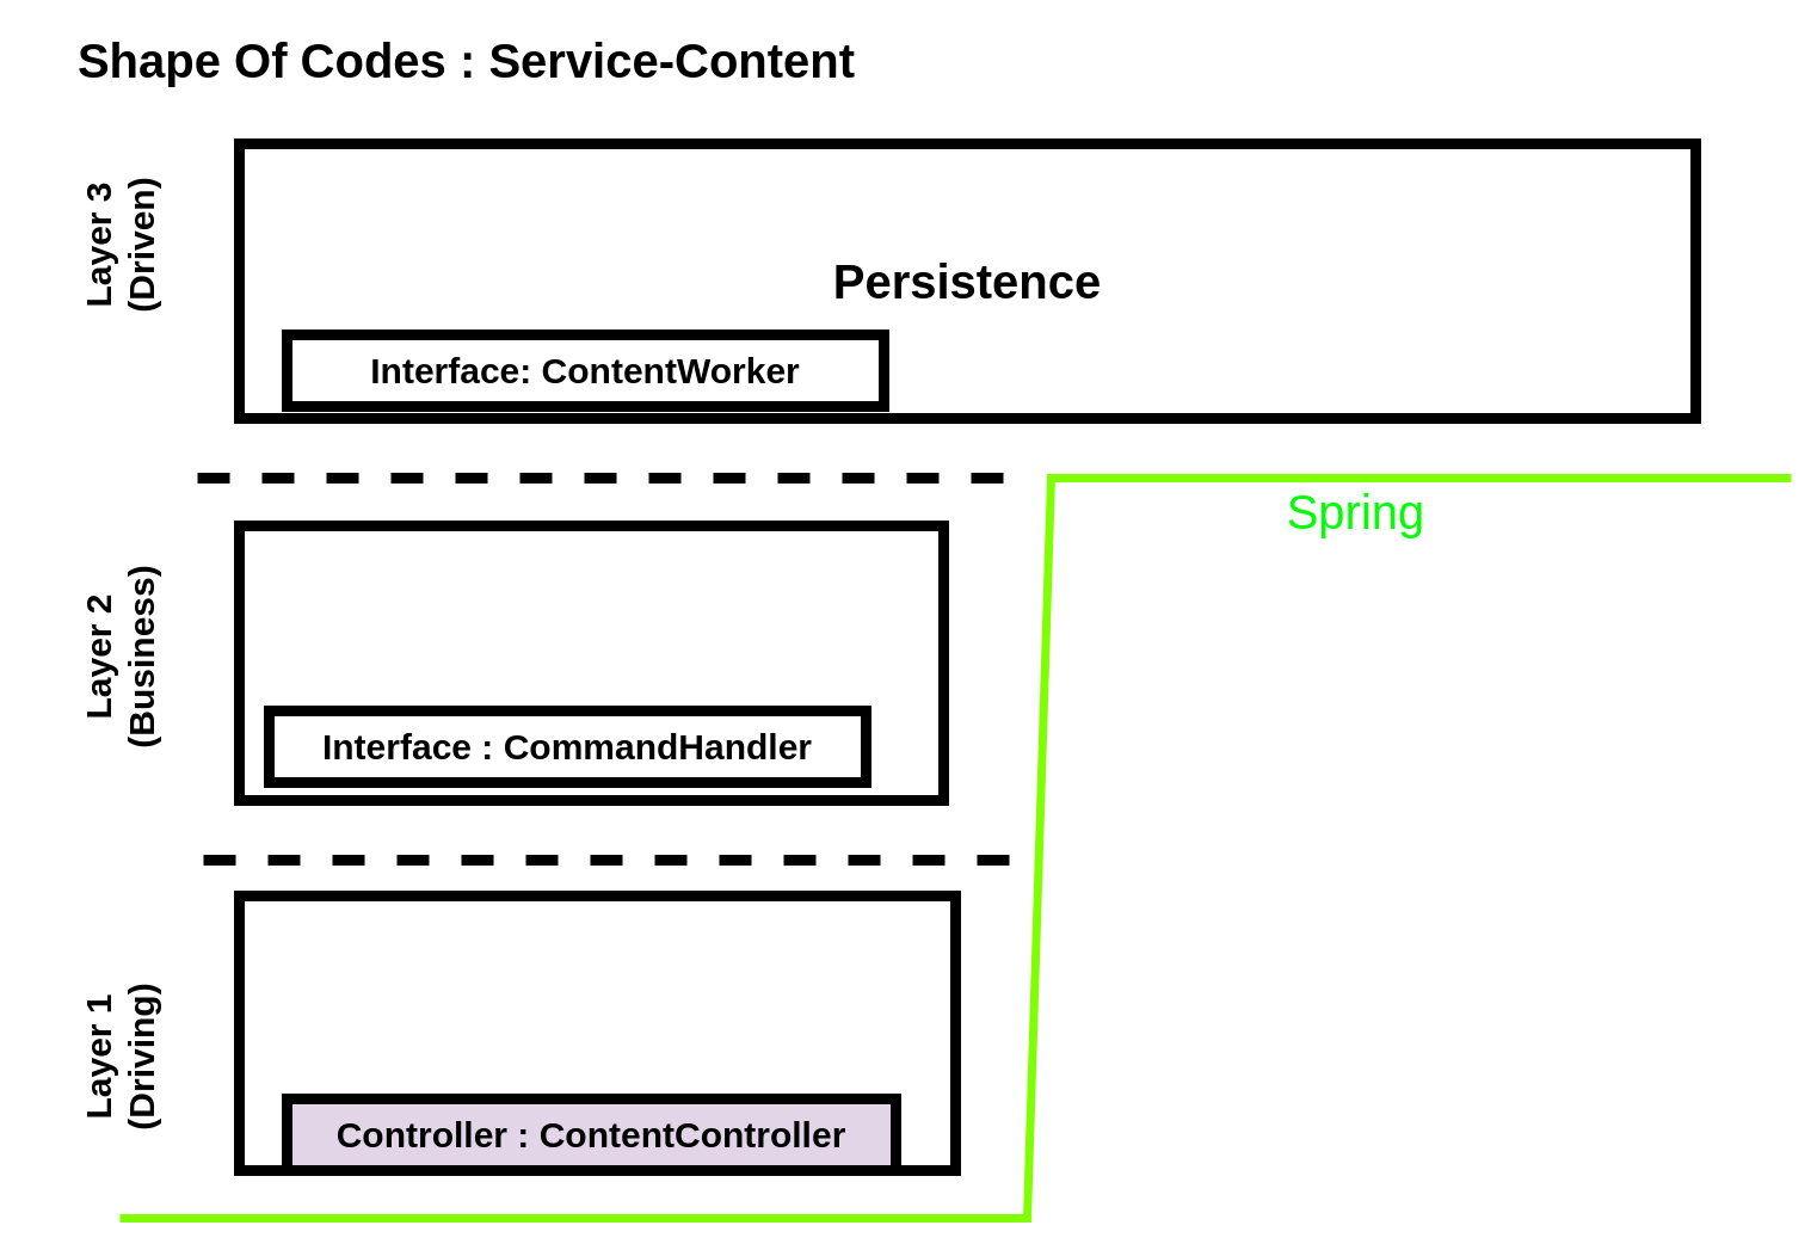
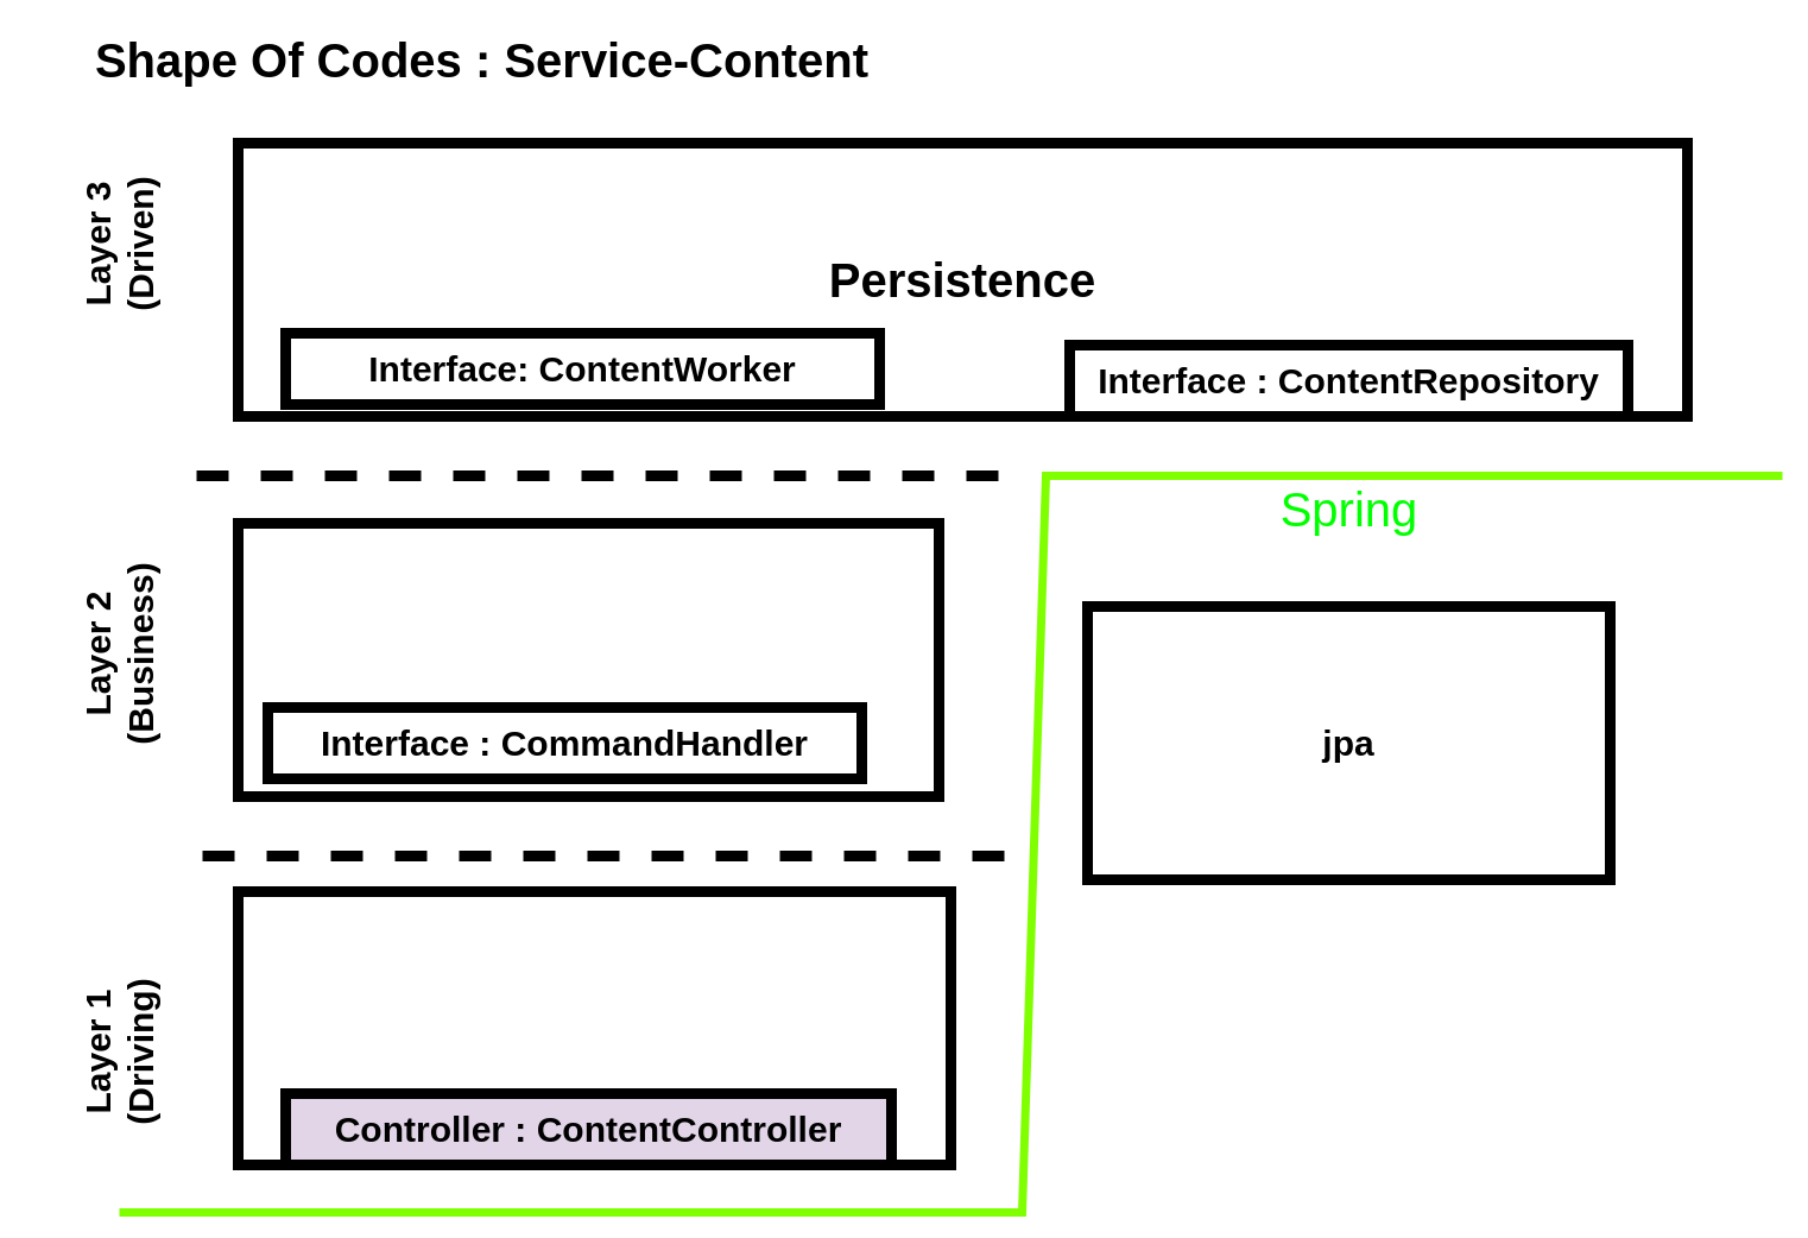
  <mxCell id="0" />
  <mxCell id="1" parent="0" />
  <mxCell id="2" value="&lt;b&gt;&lt;font style=&quot;font-size: 40px;&quot;&gt;Persistence&lt;/font&gt;&lt;/b&gt;" style="rounded=0;whiteSpace=wrap;html=1;fontStyle=1;strokeWidth=9;" parent="1" vertex="1"><mxGeometry x="200" y="120" width="1220" height="230" as="geometry" /></mxCell>
+ <mxCell id="3" value="&lt;font style=&quot;font-size: 30px;&quot;&gt;Interface : ContentRepository&lt;/font&gt;" style="rounded=0;whiteSpace=wrap;html=1;fontStyle=1;strokeWidth=9;" parent="1" vertex="1"><mxGeometry x="900" y="290" width="470" height="60" as="geometry" /></mxCell>
  <mxCell id="4" value="&lt;div&gt;&lt;font style=&quot;font-size: 30px;&quot;&gt;Interface: ContentWorker&lt;/font&gt;&lt;/div&gt;" style="rounded=0;whiteSpace=wrap;html=1;fontStyle=1;strokeWidth=9;" parent="1" vertex="1"><mxGeometry x="240" y="280" width="500" height="60" as="geometry" /></mxCell>
  <mxCell id="5" value="" style="endArrow=none;dashed=1;html=1;rounded=0;fontStyle=1;strokeWidth=9;" parent="1" edge="1"><mxGeometry width="50" height="50" relative="1" as="geometry"><mxPoint x="165" y="400" as="sourcePoint" /><mxPoint x="845" y="400" as="targetPoint" /></mxGeometry></mxCell>
  <mxCell id="6" value="" style="rounded=0;whiteSpace=wrap;html=1;fontStyle=1;strokeWidth=9;" parent="1" vertex="1"><mxGeometry x="200" y="440" width="590" height="230" as="geometry" /></mxCell>
  <mxCell id="7" value="&lt;font style=&quot;font-size: 30px;&quot;&gt;Interface : CommandHandler&lt;/font&gt;" style="rounded=0;whiteSpace=wrap;html=1;fontStyle=1;strokeWidth=9;" parent="1" vertex="1"><mxGeometry x="225" y="595" width="500" height="60" as="geometry" /></mxCell>
  <mxCell id="8" value="" style="endArrow=none;dashed=1;html=1;rounded=0;fontStyle=1;strokeWidth=9;" parent="1" edge="1"><mxGeometry width="50" height="50" relative="1" as="geometry"><mxPoint x="170" y="720" as="sourcePoint" /><mxPoint x="850" y="720" as="targetPoint" /></mxGeometry></mxCell>
  <mxCell id="9" value="" style="rounded=0;whiteSpace=wrap;html=1;fontStyle=1;strokeWidth=9;" parent="1" vertex="1"><mxGeometry x="200" y="750" width="600" height="230" as="geometry" /></mxCell>
  <mxCell id="10" value="&lt;font style=&quot;font-size: 30px;&quot;&gt;Controller : ContentController&lt;/font&gt;" style="rounded=0;whiteSpace=wrap;html=1;fontStyle=1;strokeWidth=9;fillColor=#e1d5e7;" parent="1" vertex="1"><mxGeometry x="240" y="920" width="510" height="60" as="geometry" /></mxCell>
- <mxCell id="11" value="&lt;div&gt;&lt;font style=&quot;font-size: 40px;&quot;&gt;Shape Of Codes : Service-Content&lt;/font&gt;&lt;/div&gt;" style="text;html=1;align=center;verticalAlign=middle;resizable=0;points=[];autosize=1;strokeColor=none;fillColor=none;fontStyle=1;strokeWidth=9;" parent="1" vertex="1"><mxGeometry x="70" y="20" width="640" height="60" as="geometry" /></mxCell>
+ <mxCell id="11" value="&lt;div&gt;&lt;font style=&quot;font-size: 40px;&quot;&gt;Shape Of Codes : Service-Content&lt;/font&gt;&lt;/div&gt;" style="text;html=1;align=center;verticalAlign=middle;resizable=0;points=[];autosize=1;strokeColor=none;fillColor=none;fontStyle=1;strokeWidth=9;" parent="1" vertex="1"><mxGeometry x="85" y="20" width="640" height="60" as="geometry" /></mxCell>
  <mxCell id="12" value="&lt;div&gt;&lt;font style=&quot;font-size: 30px;&quot;&gt;Layer 3&lt;/font&gt;&lt;/div&gt;&lt;div&gt;&lt;font style=&quot;font-size: 30px;&quot;&gt;(Driven)&lt;/font&gt;&lt;/div&gt;" style="text;html=1;align=center;verticalAlign=middle;whiteSpace=wrap;rounded=0;rotation=-90;fontStyle=1;strokeWidth=9;" parent="1" vertex="1"><mxGeometry x="20" y="170" width="160" height="70" as="geometry" /></mxCell>
  <mxCell id="13" value="&lt;div&gt;&lt;font style=&quot;font-size: 30px;&quot;&gt;Layer 2&lt;/font&gt;&lt;/div&gt;&lt;div&gt;&lt;font style=&quot;font-size: 30px;&quot;&gt;(Business)&lt;/font&gt;&lt;/div&gt;" style="text;html=1;align=center;verticalAlign=middle;whiteSpace=wrap;rounded=0;rotation=-90;fontStyle=1;strokeWidth=9;" parent="1" vertex="1"><mxGeometry x="35" y="530" width="130" height="40" as="geometry" /></mxCell>
  <mxCell id="14" value="&lt;div&gt;&lt;font style=&quot;font-size: 30px;&quot;&gt;Layer 1&lt;/font&gt;&lt;/div&gt;&lt;div&gt;&lt;font style=&quot;font-size: 30px;&quot;&gt;(Driving)&lt;/font&gt;&lt;/div&gt;" style="text;html=1;align=center;verticalAlign=middle;whiteSpace=wrap;rounded=0;rotation=-90;fontStyle=1;strokeWidth=9;" parent="1" vertex="1"><mxGeometry x="35" y="870" width="130" height="30" as="geometry" /></mxCell>
+ <mxCell id="15" value="&lt;font style=&quot;font-size: 30px;&quot;&gt;&lt;b&gt;jpa&lt;/b&gt;&lt;/font&gt;" style="rounded=0;whiteSpace=wrap;html=1;fontStyle=1;strokeWidth=9;" parent="1" vertex="1"><mxGeometry x="915" y="510" width="440" height="230" as="geometry" /></mxCell>
  <mxCell id="16" value="" style="endArrow=none;html=1;rounded=0;strokeWidth=7;strokeColor=#80FF00;" edge="1" parent="1"><mxGeometry width="50" height="50" relative="1" as="geometry"><mxPoint x="100" y="1020" as="sourcePoint" /><mxPoint x="1500" y="400" as="targetPoint" /><Array as="points"><mxPoint x="550" y="1020" /><mxPoint x="860" y="1020" /><mxPoint x="880" y="400" /></Array></mxGeometry></mxCell>
  <mxCell id="17" value="&lt;font style=&quot;font-size: 40px;&quot;&gt;Spring&lt;/font&gt;" style="text;html=1;align=center;verticalAlign=middle;resizable=0;points=[];autosize=1;strokeColor=none;fillColor=none;fontColor=#00FF00;" vertex="1" parent="1"><mxGeometry x="1065" y="398" width="140" height="60" as="geometry" /></mxCell>
